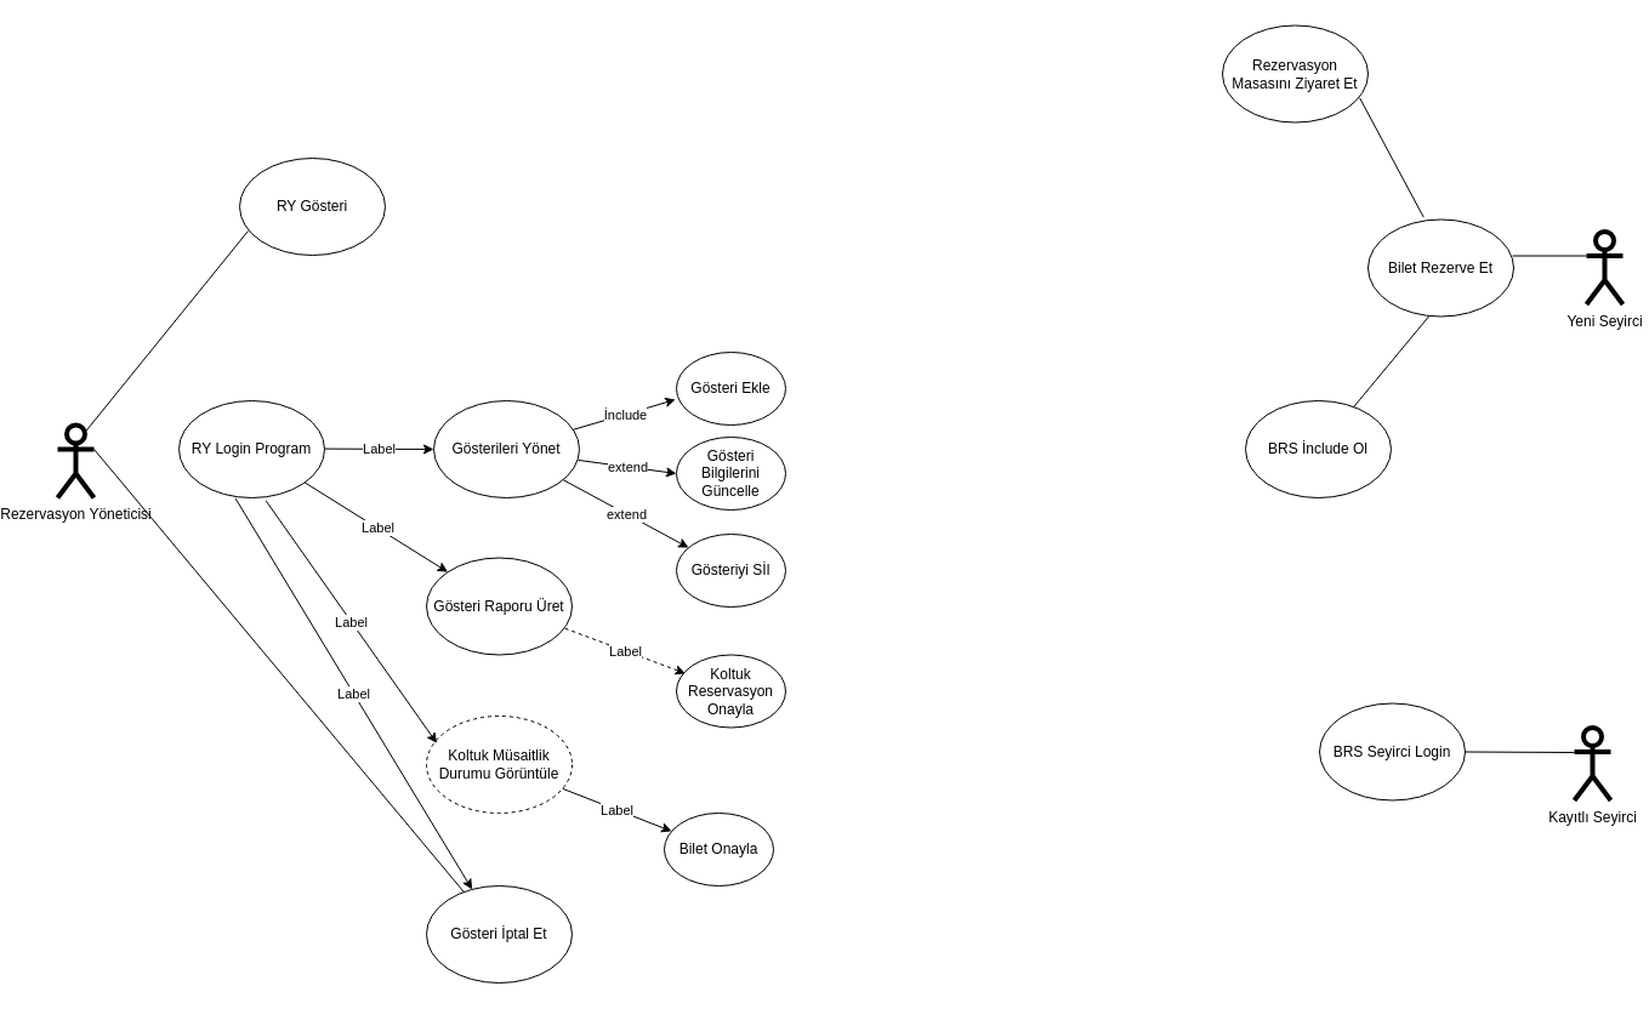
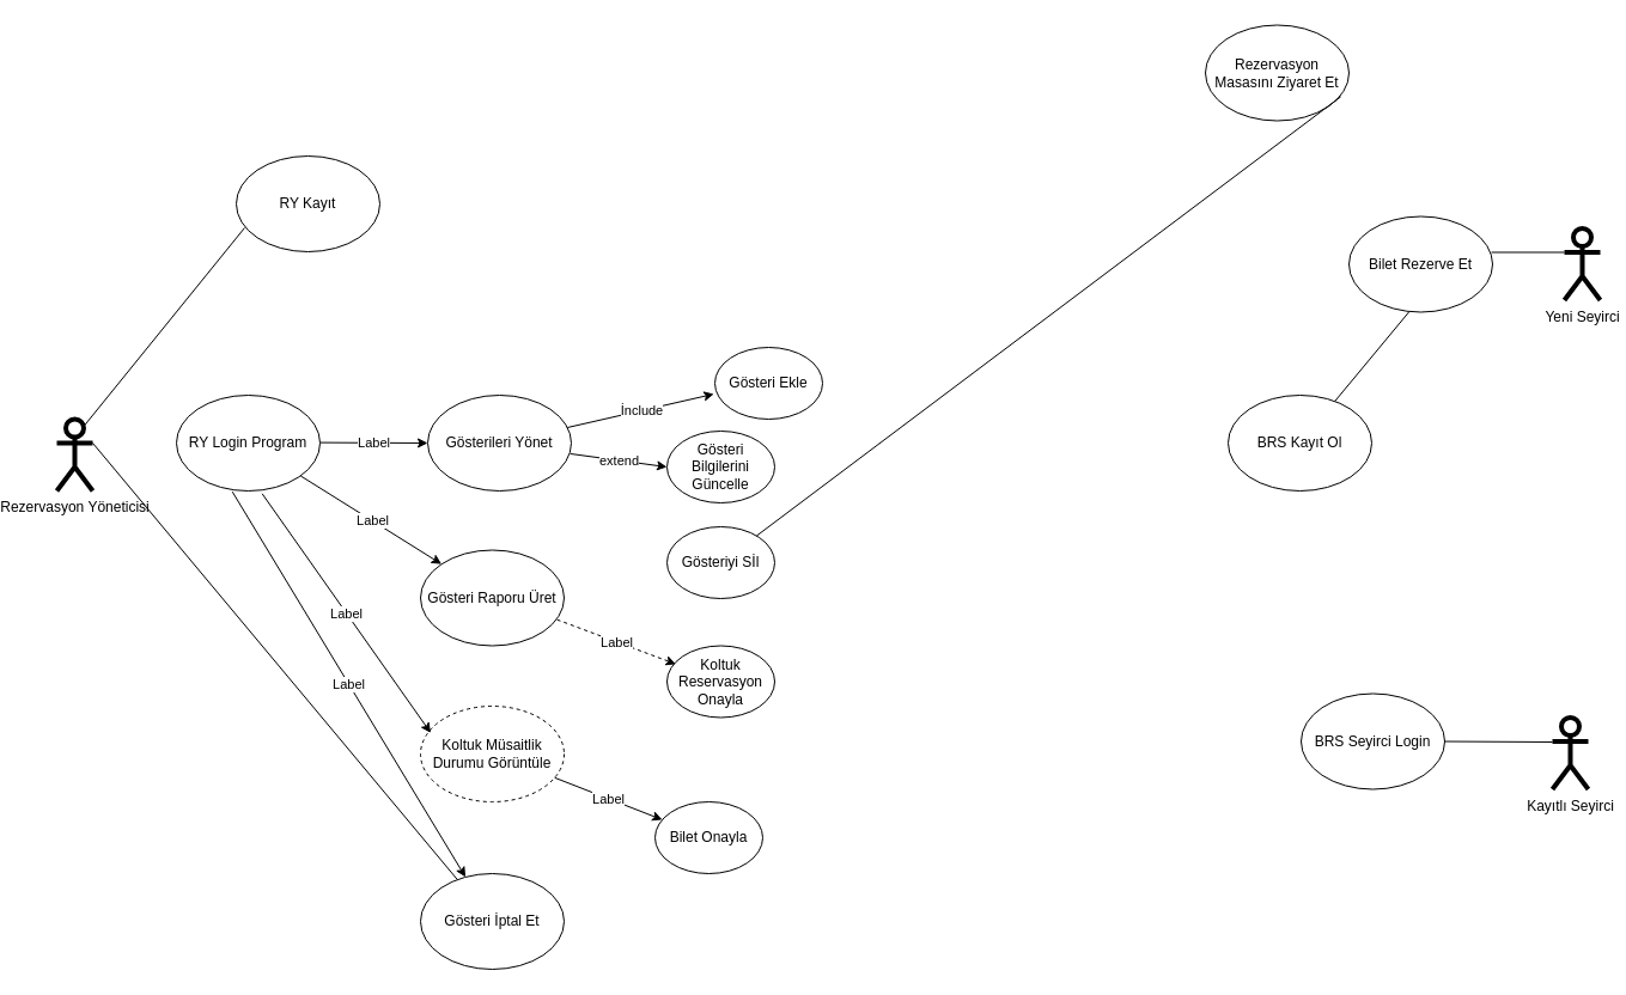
  <mxCell id="0" />
  <mxCell id="1" parent="0" />
  <mxCell id="2" value="&lt;div&gt;Rezervasyon Yöneticisi&lt;/div&gt;&lt;div&gt;&lt;br&gt;&lt;/div&gt;" style="shape=umlActor;verticalLabelPosition=bottom;verticalAlign=top;html=1;outlineConnect=0;strokeWidth=4;" parent="1" vertex="1"><mxGeometry x="20" y="350" width="30" height="60" as="geometry" /></mxCell>
- <mxCell id="3" value="RY Gösteri" style="ellipse;whiteSpace=wrap;html=1;" parent="1" vertex="1"><mxGeometry x="170" y="130" width="120" height="80" as="geometry" /></mxCell>
+ <mxCell id="3" value="RY Kayıt" style="ellipse;whiteSpace=wrap;html=1;" parent="1" vertex="1"><mxGeometry x="170" y="130" width="120" height="80" as="geometry" /></mxCell>
  <mxCell id="4" value="RY Login Program" style="ellipse;whiteSpace=wrap;html=1;" parent="1" vertex="1"><mxGeometry x="120" y="330" width="120" height="80" as="geometry" /></mxCell>
  <mxCell id="5" value="" style="endArrow=none;html=1;entryX=0.058;entryY=0.75;entryDx=0;entryDy=0;entryPerimeter=0;exitX=0.75;exitY=0.1;exitDx=0;exitDy=0;exitPerimeter=0;" parent="1" target="3" edge="1" source="2"><mxGeometry width="50" height="50" relative="1" as="geometry"><mxPoint x="60" y="350" as="sourcePoint" /><mxPoint x="110" y="300" as="targetPoint" /></mxGeometry></mxCell>
  <mxCell id="6" value="Gösterileri Yönet" style="ellipse;whiteSpace=wrap;html=1;" parent="1" vertex="1"><mxGeometry x="330" y="330" width="120" height="80" as="geometry" /></mxCell>
- <mxCell id="7" value="Gösteri Ekle" style="ellipse;whiteSpace=wrap;html=1;" parent="1" vertex="1"><mxGeometry x="530" y="290" width="90" height="60" as="geometry" /></mxCell>
+ <mxCell id="7" value="Gösteri Ekle" style="ellipse;whiteSpace=wrap;html=1;" parent="1" vertex="1"><mxGeometry x="570" y="290" width="90" height="60" as="geometry" /></mxCell>
  <mxCell id="8" value="Gösteri Bilgilerini Güncelle" style="ellipse;whiteSpace=wrap;html=1;" parent="1" vertex="1"><mxGeometry x="530" y="360" width="90" height="60" as="geometry" /></mxCell>
  <mxCell id="9" value="Gösteriyi Sİl" style="ellipse;whiteSpace=wrap;html=1;" parent="1" vertex="1"><mxGeometry x="530" y="440" width="90" height="60" as="geometry" /></mxCell>
  <mxCell id="10" value="Gösteri Raporu Üret" style="ellipse;whiteSpace=wrap;html=1;" parent="1" vertex="1"><mxGeometry x="324" y="459.5" width="120" height="80" as="geometry" /></mxCell>
  <mxCell id="11" value="Koltuk Müsaitlik Durumu Görüntüle" style="ellipse;whiteSpace=wrap;html=1;dashed=1;" vertex="1" parent="1"><mxGeometry x="324" y="590" width="120" height="80" as="geometry" /></mxCell>
  <mxCell id="12" value="Bilet Onayla" style="ellipse;whiteSpace=wrap;html=1;" vertex="1" parent="1"><mxGeometry x="520" y="670" width="90" height="60" as="geometry" /></mxCell>
- <mxCell id="13" value="" style="endArrow=classic;html=1;" edge="1" parent="1" source="6" target="9"><mxGeometry relative="1" as="geometry"><mxPoint x="280" y="480" as="sourcePoint" /><mxPoint x="380" y="480" as="targetPoint" /></mxGeometry></mxCell>
- <mxCell id="14" value="extend" style="edgeLabel;resizable=0;html=1;align=center;verticalAlign=middle;" connectable="0" vertex="1" parent="13"><mxGeometry relative="1" as="geometry" /></mxCell>
  <mxCell id="15" value="" style="endArrow=classic;html=1;entryX=0;entryY=0.5;entryDx=0;entryDy=0;exitX=0.993;exitY=0.612;exitDx=0;exitDy=0;exitPerimeter=0;" edge="1" parent="1" source="6" target="8"><mxGeometry relative="1" as="geometry"><mxPoint x="280" y="390" as="sourcePoint" /><mxPoint x="380" y="390" as="targetPoint" /></mxGeometry></mxCell>
  <mxCell id="16" value="extend" style="edgeLabel;resizable=0;html=1;align=center;verticalAlign=middle;" connectable="0" vertex="1" parent="15"><mxGeometry relative="1" as="geometry" /></mxCell>
  <mxCell id="17" value="" style="endArrow=classic;html=1;entryX=-0.009;entryY=0.65;entryDx=0;entryDy=0;entryPerimeter=0;" edge="1" parent="1" source="6" target="7"><mxGeometry relative="1" as="geometry"><mxPoint x="290" y="340" as="sourcePoint" /><mxPoint x="390" y="340" as="targetPoint" /></mxGeometry></mxCell>
  <mxCell id="18" value="İnclude" style="edgeLabel;resizable=0;html=1;align=center;verticalAlign=middle;" connectable="0" vertex="1" parent="17"><mxGeometry relative="1" as="geometry" /></mxCell>
  <mxCell id="19" value="" style="endArrow=classic;html=1;" edge="1" parent="1" source="11" target="12"><mxGeometry relative="1" as="geometry"><mxPoint x="454" y="640" as="sourcePoint" /><mxPoint x="554" y="640" as="targetPoint" /></mxGeometry></mxCell>
  <mxCell id="20" value="Label" style="edgeLabel;resizable=0;html=1;align=center;verticalAlign=middle;" connectable="0" vertex="1" parent="19"><mxGeometry relative="1" as="geometry" /></mxCell>
  <mxCell id="21" value="Gösteri İptal Et" style="ellipse;whiteSpace=wrap;html=1;" vertex="1" parent="1"><mxGeometry x="324" y="730" width="120" height="80" as="geometry" /></mxCell>
  <mxCell id="22" value="Yeni Seyirci" style="shape=umlActor;verticalLabelPosition=bottom;verticalAlign=top;html=1;outlineConnect=0;strokeWidth=4;" vertex="1" parent="1"><mxGeometry x="1280" y="190.5" width="30" height="60" as="geometry" /></mxCell>
  <mxCell id="23" value="" style="endArrow=none;html=1;exitX=1;exitY=0.333;exitDx=0;exitDy=0;exitPerimeter=0;" edge="1" parent="1" source="2" target="21"><mxGeometry width="50" height="50" relative="1" as="geometry"><mxPoint x="70" y="415" as="sourcePoint" /><mxPoint x="120" y="365" as="targetPoint" /></mxGeometry></mxCell>
  <mxCell id="24" value="" style="endArrow=classic;html=1;entryX=0.083;entryY=0.256;entryDx=0;entryDy=0;entryPerimeter=0;exitX=0.951;exitY=0.727;exitDx=0;exitDy=0;exitPerimeter=0;dashed=1;" edge="1" target="26" parent="1" source="10"><mxGeometry relative="1" as="geometry"><mxPoint x="290" y="530" as="sourcePoint" /><mxPoint x="390" y="530" as="targetPoint" /></mxGeometry></mxCell>
  <mxCell id="25" value="Label" style="edgeLabel;resizable=0;html=1;align=center;verticalAlign=middle;" connectable="0" vertex="1" parent="24"><mxGeometry relative="1" as="geometry" /></mxCell>
  <mxCell id="26" value="Koltuk Reservasyon Onayla" style="ellipse;whiteSpace=wrap;html=1;" vertex="1" parent="1"><mxGeometry x="530" y="539.5" width="90" height="60" as="geometry" /></mxCell>
  <mxCell id="27" value="" style="endArrow=classic;html=1;entryX=0;entryY=0.5;entryDx=0;entryDy=0;" edge="1" parent="1" target="6"><mxGeometry relative="1" as="geometry"><mxPoint x="240" y="369.58" as="sourcePoint" /><mxPoint x="310" y="370" as="targetPoint" /></mxGeometry></mxCell>
  <mxCell id="28" value="Label" style="edgeLabel;resizable=0;html=1;align=center;verticalAlign=middle;" connectable="0" vertex="1" parent="27"><mxGeometry relative="1" as="geometry" /></mxCell>
  <mxCell id="29" value="" style="endArrow=classic;html=1;entryX=0;entryY=0;entryDx=0;entryDy=0;" edge="1" parent="1" source="4" target="10"><mxGeometry relative="1" as="geometry"><mxPoint x="280" y="480" as="sourcePoint" /><mxPoint x="380" y="480" as="targetPoint" /></mxGeometry></mxCell>
  <mxCell id="30" value="Label" style="edgeLabel;resizable=0;html=1;align=center;verticalAlign=middle;" connectable="0" vertex="1" parent="29"><mxGeometry relative="1" as="geometry" /></mxCell>
  <mxCell id="31" value="" style="endArrow=classic;html=1;exitX=0.597;exitY=1.029;exitDx=0;exitDy=0;exitPerimeter=0;entryX=0.071;entryY=0.279;entryDx=0;entryDy=0;entryPerimeter=0;" edge="1" parent="1" source="4" target="11"><mxGeometry relative="1" as="geometry"><mxPoint x="280" y="480" as="sourcePoint" /><mxPoint x="380" y="480" as="targetPoint" /></mxGeometry></mxCell>
  <mxCell id="32" value="Label" style="edgeLabel;resizable=0;html=1;align=center;verticalAlign=middle;" connectable="0" vertex="1" parent="31"><mxGeometry relative="1" as="geometry" /></mxCell>
  <mxCell id="33" value="" style="endArrow=classic;html=1;exitX=0.389;exitY=1.008;exitDx=0;exitDy=0;exitPerimeter=0;" edge="1" parent="1" source="4" target="21"><mxGeometry relative="1" as="geometry"><mxPoint x="120" y="554" as="sourcePoint" /><mxPoint x="220" y="554" as="targetPoint" /></mxGeometry></mxCell>
  <mxCell id="34" value="Label" style="edgeLabel;resizable=0;html=1;align=center;verticalAlign=middle;" connectable="0" vertex="1" parent="33"><mxGeometry relative="1" as="geometry" /></mxCell>
  <mxCell id="35" value="Bilet Rezerve Et" style="ellipse;whiteSpace=wrap;html=1;" vertex="1" parent="1"><mxGeometry x="1100" y="180.5" width="120" height="80" as="geometry" /></mxCell>
  <mxCell id="36" value="" style="endArrow=none;html=1;exitX=0.992;exitY=0.375;exitDx=0;exitDy=0;exitPerimeter=0;" edge="1" parent="1" source="35"><mxGeometry width="50" height="50" relative="1" as="geometry"><mxPoint x="1230" y="260.5" as="sourcePoint" /><mxPoint x="1280" y="210.5" as="targetPoint" /></mxGeometry></mxCell>
  <mxCell id="37" value="Rezervasyon Masasını Ziyaret Et" style="ellipse;whiteSpace=wrap;html=1;" vertex="1" parent="1"><mxGeometry x="980" y="20.5" width="120" height="80" as="geometry" /></mxCell>
- <mxCell id="38" value="BRS İnclude Ol" style="ellipse;whiteSpace=wrap;html=1;" vertex="1" parent="1"><mxGeometry x="999" y="330" width="120" height="80" as="geometry" /></mxCell>
- <mxCell id="39" value="" style="endArrow=none;html=1;entryX=0.381;entryY=-0.023;entryDx=0;entryDy=0;entryPerimeter=0;exitX=0.943;exitY=0.748;exitDx=0;exitDy=0;exitPerimeter=0;" edge="1" parent="1" source="37" target="35"><mxGeometry width="50" height="50" relative="1" as="geometry"><mxPoint x="1100" y="70.5" as="sourcePoint" /><mxPoint x="1150" y="20.5" as="targetPoint" /></mxGeometry></mxCell>
+ <mxCell id="38" value="BRS Kayıt Ol" style="ellipse;whiteSpace=wrap;html=1;" vertex="1" parent="1"><mxGeometry x="999" y="330" width="120" height="80" as="geometry" /></mxCell>
+ <mxCell id="39" value="" style="endArrow=none;html=1;exitX=0.943;exitY=0.748;exitDx=0;exitDy=0;exitPerimeter=0;" edge="1" parent="1" source="37" target="9"><mxGeometry width="50" height="50" relative="1" as="geometry"><mxPoint x="1100" y="70.5" as="sourcePoint" /><mxPoint x="1150" y="20.5" as="targetPoint" /></mxGeometry></mxCell>
  <mxCell id="40" value="" style="endArrow=none;html=1;" edge="1" parent="1" source="38"><mxGeometry width="50" height="50" relative="1" as="geometry"><mxPoint x="1100" y="310.5" as="sourcePoint" /><mxPoint x="1150" y="260.5" as="targetPoint" /></mxGeometry></mxCell>
  <mxCell id="41" value="Kayıtlı Seyirci" style="shape=umlActor;verticalLabelPosition=bottom;verticalAlign=top;html=1;outlineConnect=0;strokeWidth=4;" vertex="1" parent="1"><mxGeometry x="1270" y="599.5" width="30" height="60" as="geometry" /></mxCell>
  <mxCell id="42" value="BRS Seyirci Login" style="ellipse;whiteSpace=wrap;html=1;" vertex="1" parent="1"><mxGeometry x="1060" y="579.5" width="120" height="80" as="geometry" /></mxCell>
  <mxCell id="43" value="" style="endArrow=none;html=1;exitX=1;exitY=0.5;exitDx=0;exitDy=0;" edge="1" parent="1" source="42"><mxGeometry width="50" height="50" relative="1" as="geometry"><mxPoint x="1220" y="670" as="sourcePoint" /><mxPoint x="1270" y="620" as="targetPoint" /></mxGeometry></mxCell>
